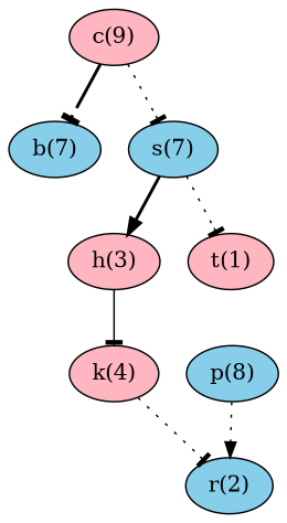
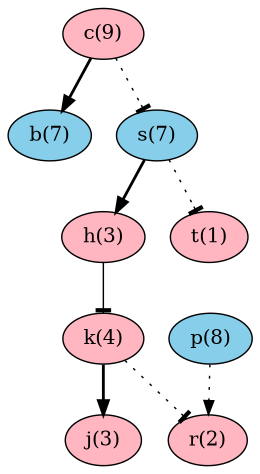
  digraph {
    ordering=out
    node [fillcolor=lightpink style=filled]
    edge [arrowhead=normal style=dotted]
    n1 [fillcolor=skyblue label="b(7)"]
    n2 [label="c(9)"]
    n3 [fillcolor=skyblue label="s(7)"]
    n4 [label="h(3)"]
    n5 [label="t(1)"]
    n6 [label="k(4)"]
-   n8 [fillcolor=skyblue label="r(2)"]
+   n7 [label="j(3)"]
+   n8 [label="r(2)"]
    n9 [fillcolor=skyblue label="p(8)"]
-   n2 -> n1 [arrowhead=tee style=bold]
+   n2 -> n1 [style=bold]
    n2 -> n3 [arrowhead=tee]
    n3 -> n4 [style=bold]
    n3 -> n5 [arrowhead=tee]
    n4 -> n6 [arrowhead=tee side=right style=solid]
+   n6 -> n7 [style=bold]
    n6 -> n8 [arrowhead=tee]
    n9 -> n8 [side=right]
  }
